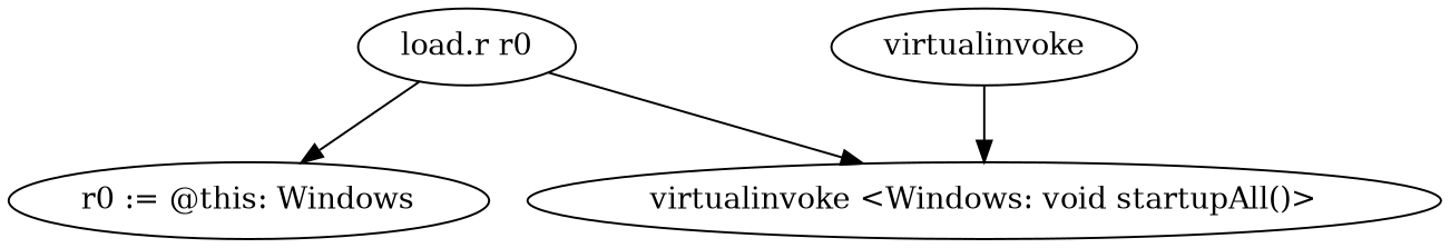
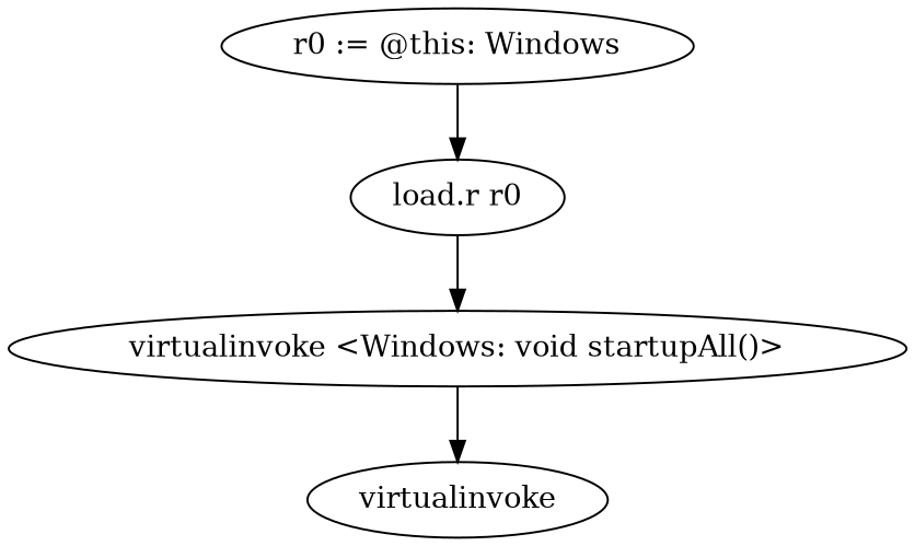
  digraph {
    "r0 := @this: Windows"
    "load.r r0"
    "virtualinvoke <Windows: void startupAll()>"
    n4 [label=virtualinvoke]
-   "load.r r0" -> "r0 := @this: Windows"
+   "r0 := @this: Windows" -> "load.r r0"
    "load.r r0" -> "virtualinvoke <Windows: void startupAll()>"
-   n4 -> "virtualinvoke <Windows: void startupAll()>"
+   "virtualinvoke <Windows: void startupAll()>" -> n4
  }
